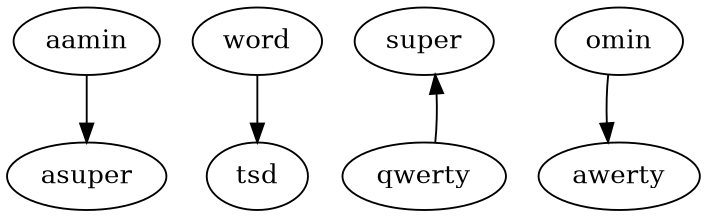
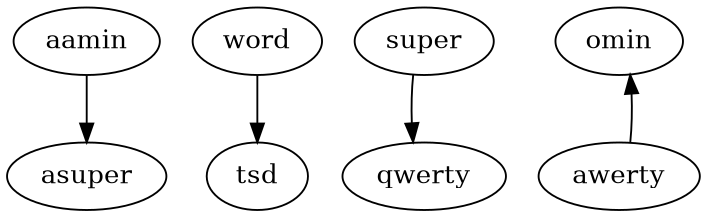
  digraph {
    aamin
    asuper
    word
    tsd
    super
    qwerty
    omin
    awerty
    aamin -> asuper
    word -> tsd
-   qwerty -> super
-   omin -> awerty
+   super -> qwerty
+   awerty -> omin
  }
